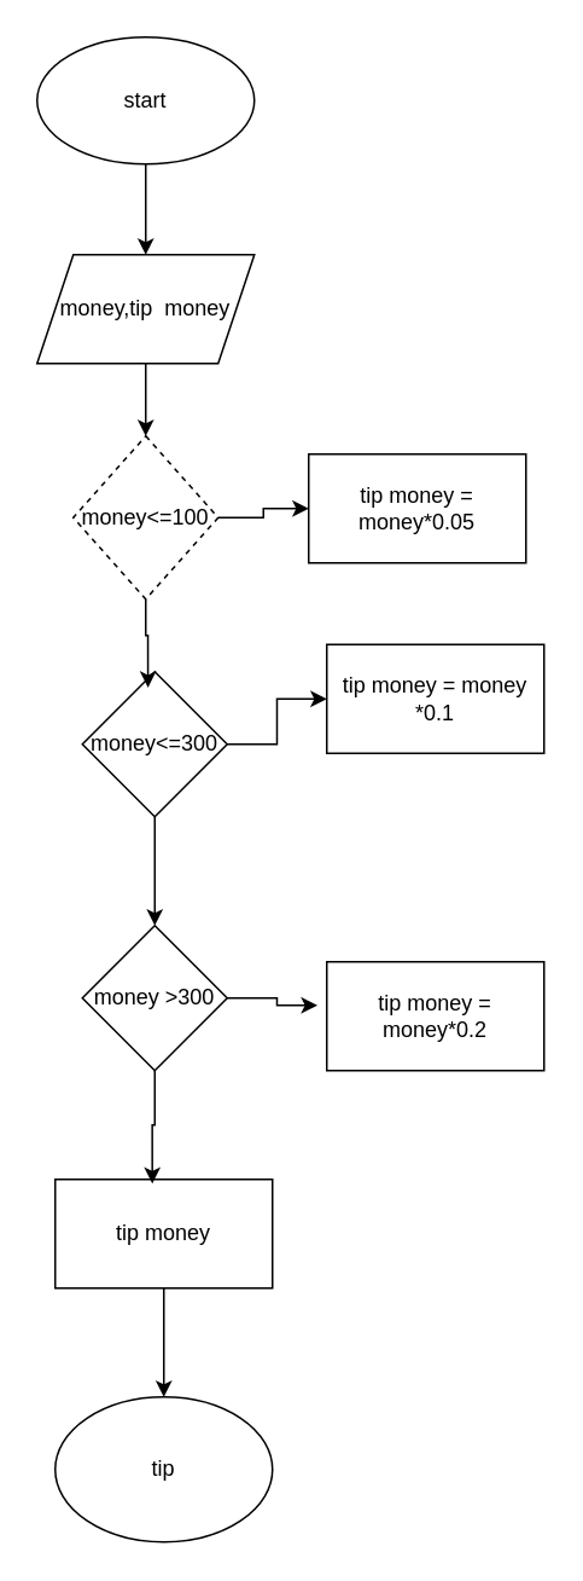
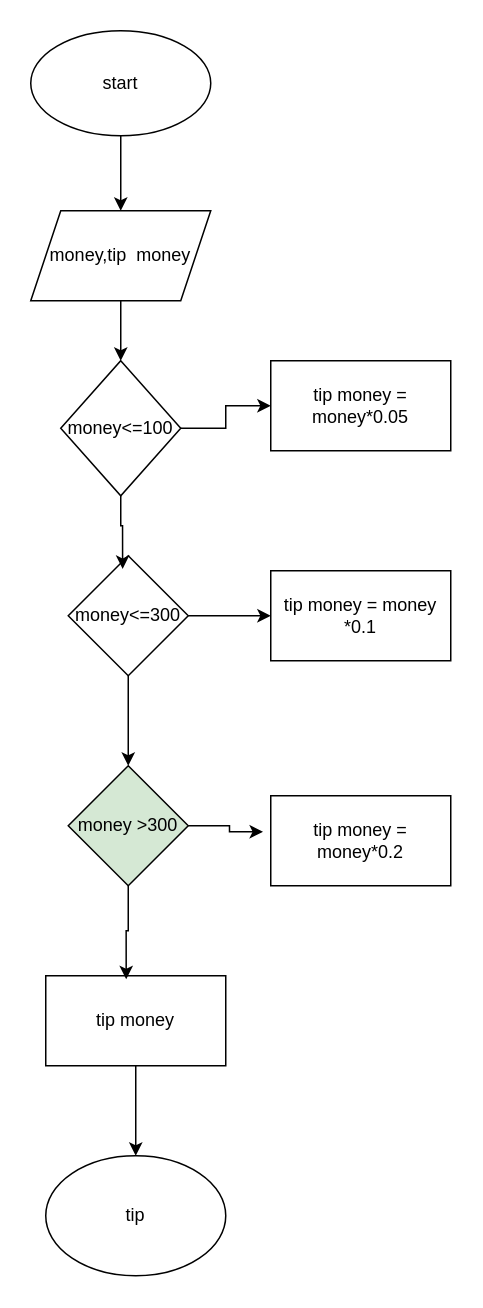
  <mxCell id="0" />
  <mxCell id="1" parent="0" />
  <mxCell id="2" style="edgeStyle=orthogonalEdgeStyle;rounded=0;orthogonalLoop=1;jettySize=auto;html=1;entryX=0.5;entryY=0;entryDx=0;entryDy=0;" parent="1" source="3" target="5" edge="1"><mxGeometry relative="1" as="geometry" /></mxCell>
  <mxCell id="3" value="start" style="ellipse;whiteSpace=wrap;html=1;" parent="1" vertex="1"><mxGeometry x="20" y="20" width="120" height="70" as="geometry" /></mxCell>
  <mxCell id="4" style="edgeStyle=orthogonalEdgeStyle;rounded=0;orthogonalLoop=1;jettySize=auto;html=1;entryX=0.5;entryY=0;entryDx=0;entryDy=0;" parent="1" source="5" target="7" edge="1"><mxGeometry relative="1" as="geometry" /></mxCell>
  <mxCell id="5" value="money,tip&amp;nbsp; money" style="shape=parallelogram;perimeter=parallelogramPerimeter;whiteSpace=wrap;html=1;fixedSize=1;" parent="1" vertex="1"><mxGeometry x="20" y="140" width="120" height="60" as="geometry" /></mxCell>
  <mxCell id="6" style="edgeStyle=orthogonalEdgeStyle;rounded=0;orthogonalLoop=1;jettySize=auto;html=1;entryX=0;entryY=0.5;entryDx=0;entryDy=0;" parent="1" source="7" target="15" edge="1"><mxGeometry relative="1" as="geometry" /></mxCell>
- <mxCell id="7" value="money&amp;lt;=100" style="rhombus;whiteSpace=wrap;html=1;dashed=1;" parent="1" vertex="1"><mxGeometry x="40" y="240" width="80" height="90" as="geometry" /></mxCell>
+ <mxCell id="7" value="money&amp;lt;=100" style="rhombus;whiteSpace=wrap;html=1;" parent="1" vertex="1"><mxGeometry x="40" y="240" width="80" height="90" as="geometry" /></mxCell>
  <mxCell id="8" style="edgeStyle=orthogonalEdgeStyle;rounded=0;orthogonalLoop=1;jettySize=auto;html=1;entryX=0;entryY=0.5;entryDx=0;entryDy=0;" parent="1" source="10" target="16" edge="1"><mxGeometry relative="1" as="geometry" /></mxCell>
  <mxCell id="9" style="edgeStyle=orthogonalEdgeStyle;rounded=0;orthogonalLoop=1;jettySize=auto;html=1;entryX=0.5;entryY=0;entryDx=0;entryDy=0;" parent="1" source="10" target="11" edge="1"><mxGeometry relative="1" as="geometry" /></mxCell>
  <mxCell id="10" value="money&amp;lt;=300" style="rhombus;whiteSpace=wrap;html=1;" parent="1" vertex="1"><mxGeometry x="45" y="370" width="80" height="80" as="geometry" /></mxCell>
- <mxCell id="11" value="money &amp;gt;300" style="rhombus;whiteSpace=wrap;html=1;" parent="1" vertex="1"><mxGeometry x="45" y="510" width="80" height="80" as="geometry" /></mxCell>
+ <mxCell id="11" value="money &amp;gt;300" style="rhombus;whiteSpace=wrap;html=1;fillColor=#d5e8d4;" parent="1" vertex="1"><mxGeometry x="45" y="510" width="80" height="80" as="geometry" /></mxCell>
  <mxCell id="12" style="edgeStyle=orthogonalEdgeStyle;rounded=0;orthogonalLoop=1;jettySize=auto;html=1;entryX=0.5;entryY=0;entryDx=0;entryDy=0;" parent="1" source="13" target="14" edge="1"><mxGeometry relative="1" as="geometry" /></mxCell>
  <mxCell id="13" value="tip money" style="rounded=0;whiteSpace=wrap;html=1;" parent="1" vertex="1"><mxGeometry x="30" y="650" width="120" height="60" as="geometry" /></mxCell>
  <mxCell id="14" value="tip" style="ellipse;whiteSpace=wrap;html=1;" parent="1" vertex="1"><mxGeometry x="30" y="770" width="120" height="80" as="geometry" /></mxCell>
- <mxCell id="15" value="tip money = money*0.05" style="rounded=0;whiteSpace=wrap;html=1;" parent="1" vertex="1"><mxGeometry x="170" y="250" width="120" height="60" as="geometry" /></mxCell>
- <mxCell id="16" value="tip money = money *0.1" style="rounded=0;whiteSpace=wrap;html=1;" parent="1" vertex="1"><mxGeometry x="180" y="355" width="120" height="60" as="geometry" /></mxCell>
+ <mxCell id="15" value="tip money = money*0.05" style="rounded=0;whiteSpace=wrap;html=1;" parent="1" vertex="1"><mxGeometry x="180" y="240" width="120" height="60" as="geometry" /></mxCell>
+ <mxCell id="16" value="tip money = money *0.1" style="rounded=0;whiteSpace=wrap;html=1;" parent="1" vertex="1"><mxGeometry x="180" y="380" width="120" height="60" as="geometry" /></mxCell>
  <mxCell id="17" value="tip money = money*0.2" style="rounded=0;whiteSpace=wrap;html=1;" parent="1" vertex="1"><mxGeometry x="180" y="530" width="120" height="60" as="geometry" /></mxCell>
  <mxCell id="18" style="edgeStyle=orthogonalEdgeStyle;rounded=0;orthogonalLoop=1;jettySize=auto;html=1;entryX=0.453;entryY=0.11;entryDx=0;entryDy=0;entryPerimeter=0;" parent="1" source="7" target="10" edge="1"><mxGeometry relative="1" as="geometry" /></mxCell>
  <mxCell id="19" style="edgeStyle=orthogonalEdgeStyle;rounded=0;orthogonalLoop=1;jettySize=auto;html=1;entryX=-0.043;entryY=0.4;entryDx=0;entryDy=0;entryPerimeter=0;" parent="1" source="11" target="17" edge="1"><mxGeometry relative="1" as="geometry" /></mxCell>
  <mxCell id="20" style="edgeStyle=orthogonalEdgeStyle;rounded=0;orthogonalLoop=1;jettySize=auto;html=1;entryX=0.447;entryY=0.04;entryDx=0;entryDy=0;entryPerimeter=0;" parent="1" source="11" target="13" edge="1"><mxGeometry relative="1" as="geometry" /></mxCell>
